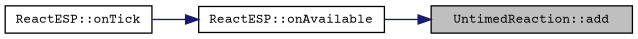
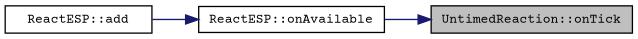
  digraph {
    fontname="Courier Prime"
    rankdir=RL
    node [color=black fontname="Courier Prime" fontsize=10 shape=record]
    edge [color=midnightblue dir=back fontname="Courier Prime" fontsize=10 labelfontname=Helvetica labelfontsize=10 style=solid]
-   n1 [fillcolor=grey75 fontcolor=black height=0.2 label="UntimedReaction::add" style=filled width=0.4]
+   n1 [fillcolor=grey75 fontcolor=black height=0.2 label="UntimedReaction::onTick" style=filled width=0.4]
    n2 [height=0.2 label="ReactESP::onAvailable" width=0.4]
-   n3 [height=0.2 label="ReactESP::onTick" width=0.4]
+   n3 [height=0.2 label="ReactESP::add" width=0.4]
    n1 -> n2
    n2 -> n3
  }
